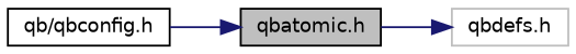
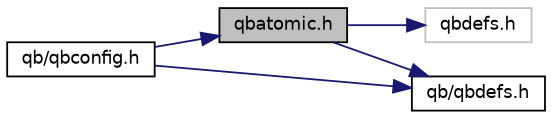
  digraph {
    rankdir=LR
    node [color=black fillcolor=white fontname=Helvetica fontsize=10 shape=record style=filled]
    edge [color=midnightblue fontname=Helvetica fontsize=10 labelfontname=Helvetica labelfontsize=10 style=solid]
    n1 [fillcolor=grey75 fontcolor=black height=0.2 label="qbatomic.h" width=0.4]
    n2 [color=grey75 height=0.2 label="qbdefs.h" width=0.4]
+   n3 [height=0.2 label="qb/qbdefs.h" width=0.4]
    n4 [height=0.2 label="qb/qbconfig.h" width=0.4]
    n1 -> n2
+   n1 -> n3
    n4 -> n1
+   n4 -> n3
  }
